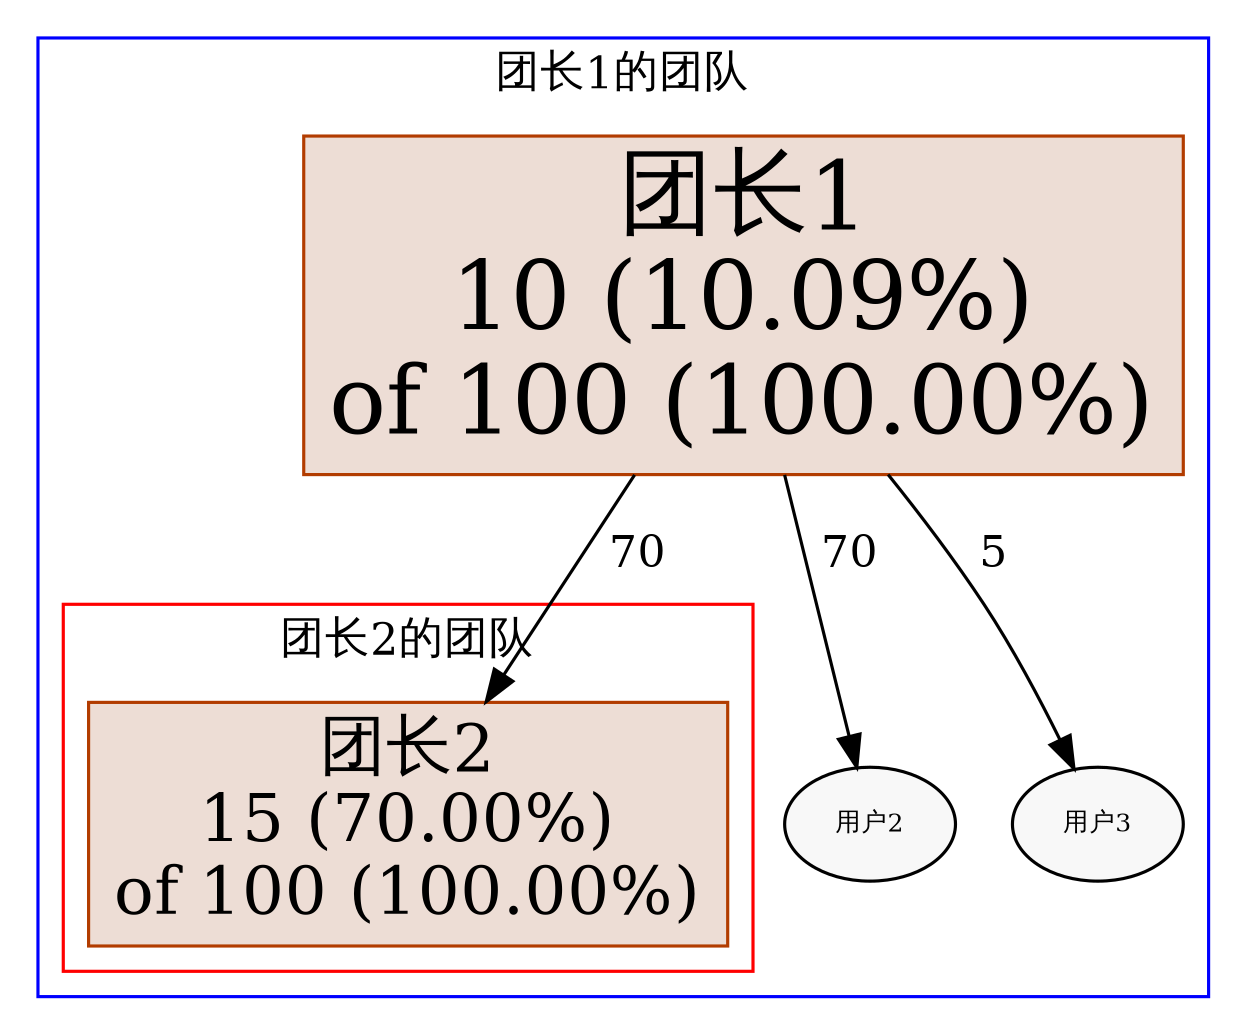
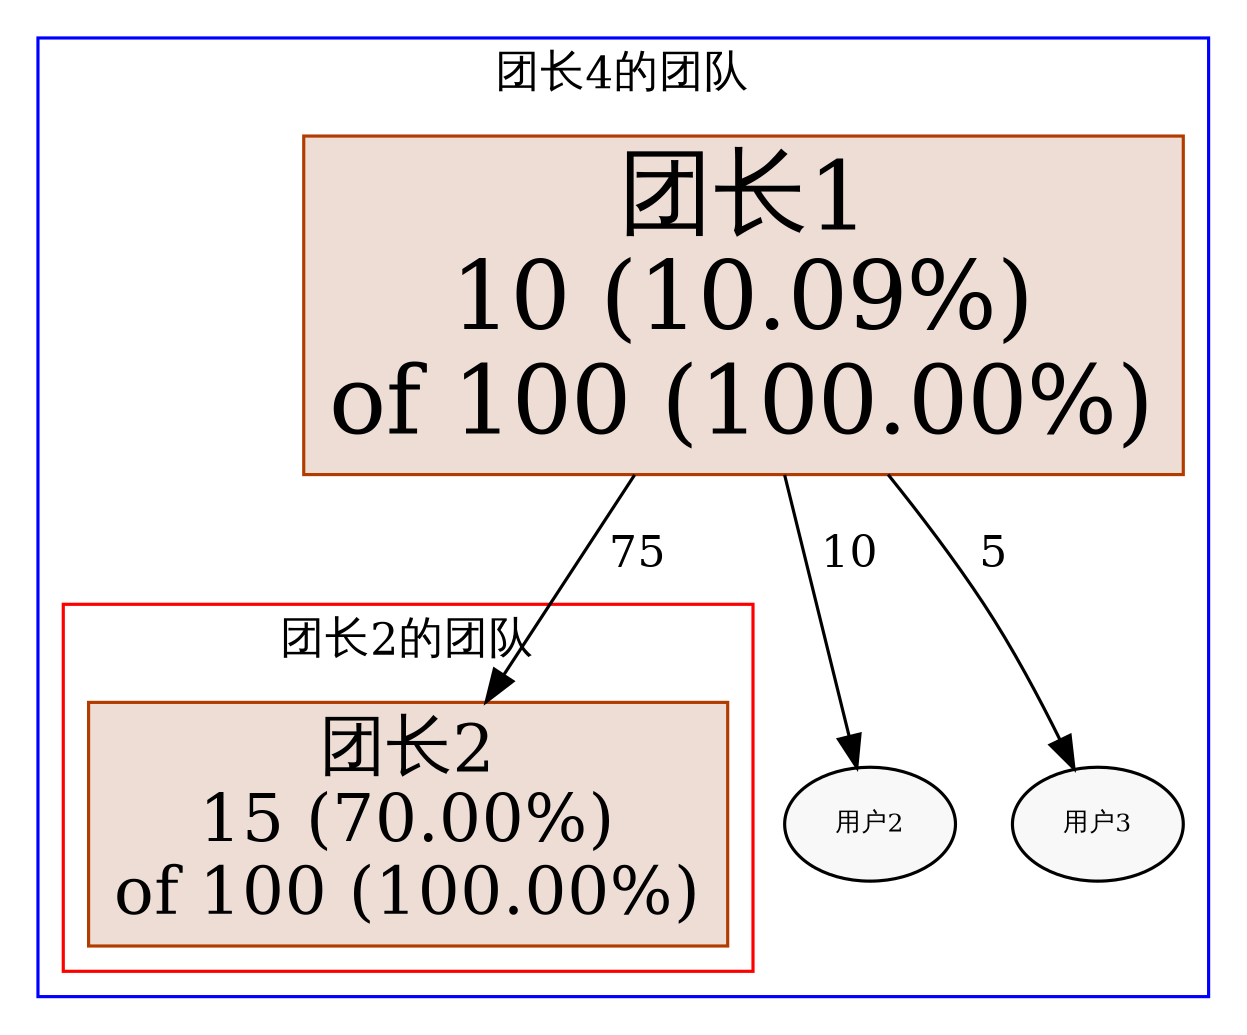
  digraph {
    node [fillcolor="#edddd5" fontsize=8 shape=box style=filled]
    edge [weight=100]
    n1 [color="#b23c00" fontsize=21 label="团长2\n15 (70.00%)\nof 100 (100.00%)"]
    n2 [color="#b23c00" fontsize=30 label="团长1\n10 (10.09%)\nof 100 (100.00%)"]
    n3 [fillcolor="#f8f8f8" label="用户2" shape=ellipse]
    n4 [fillcolor="#f8f8f8" label="用户3" shape=ellipse]
    subgraph cluster_1 {
      color=blue
-     label="团长1的团队"
+     label="团长4的团队"
      n2
      n3
      n4
      subgraph cluster_2 {
        color=red
        label="团长2的团队"
        n1
      }
    }
-   n2 -> n1 [label=" 70"]
-   n2 -> n3 [label=" 70"]
+   n2 -> n1 [label=" 75"]
+   n2 -> n3 [label=" 10"]
    n2 -> n4 [label=" 5"]
  }
